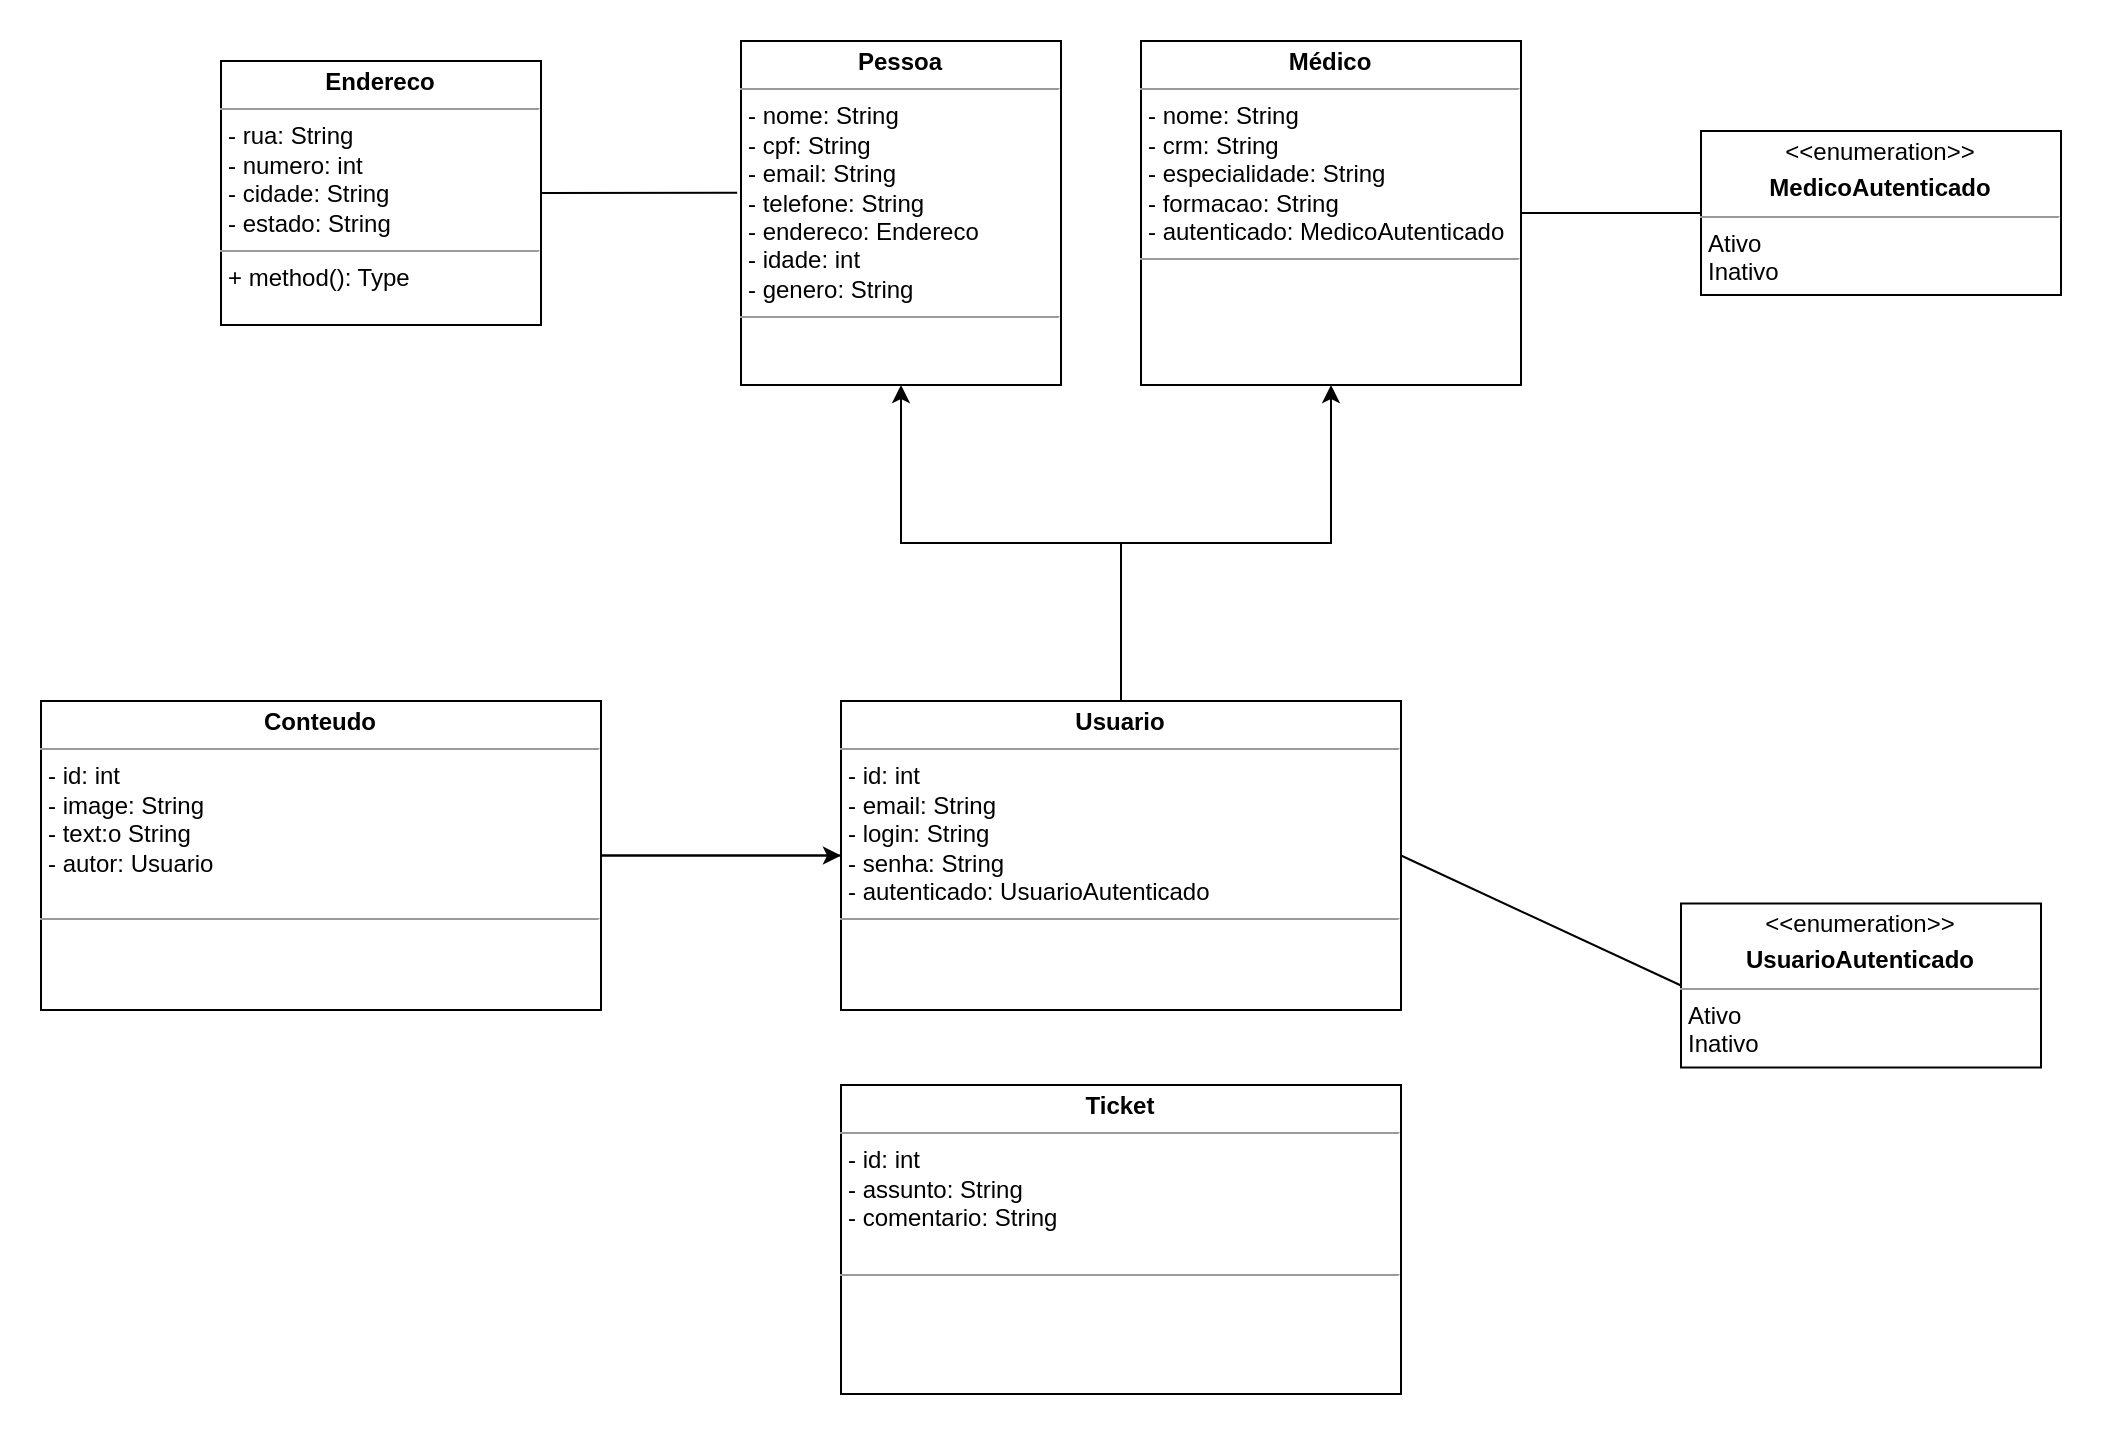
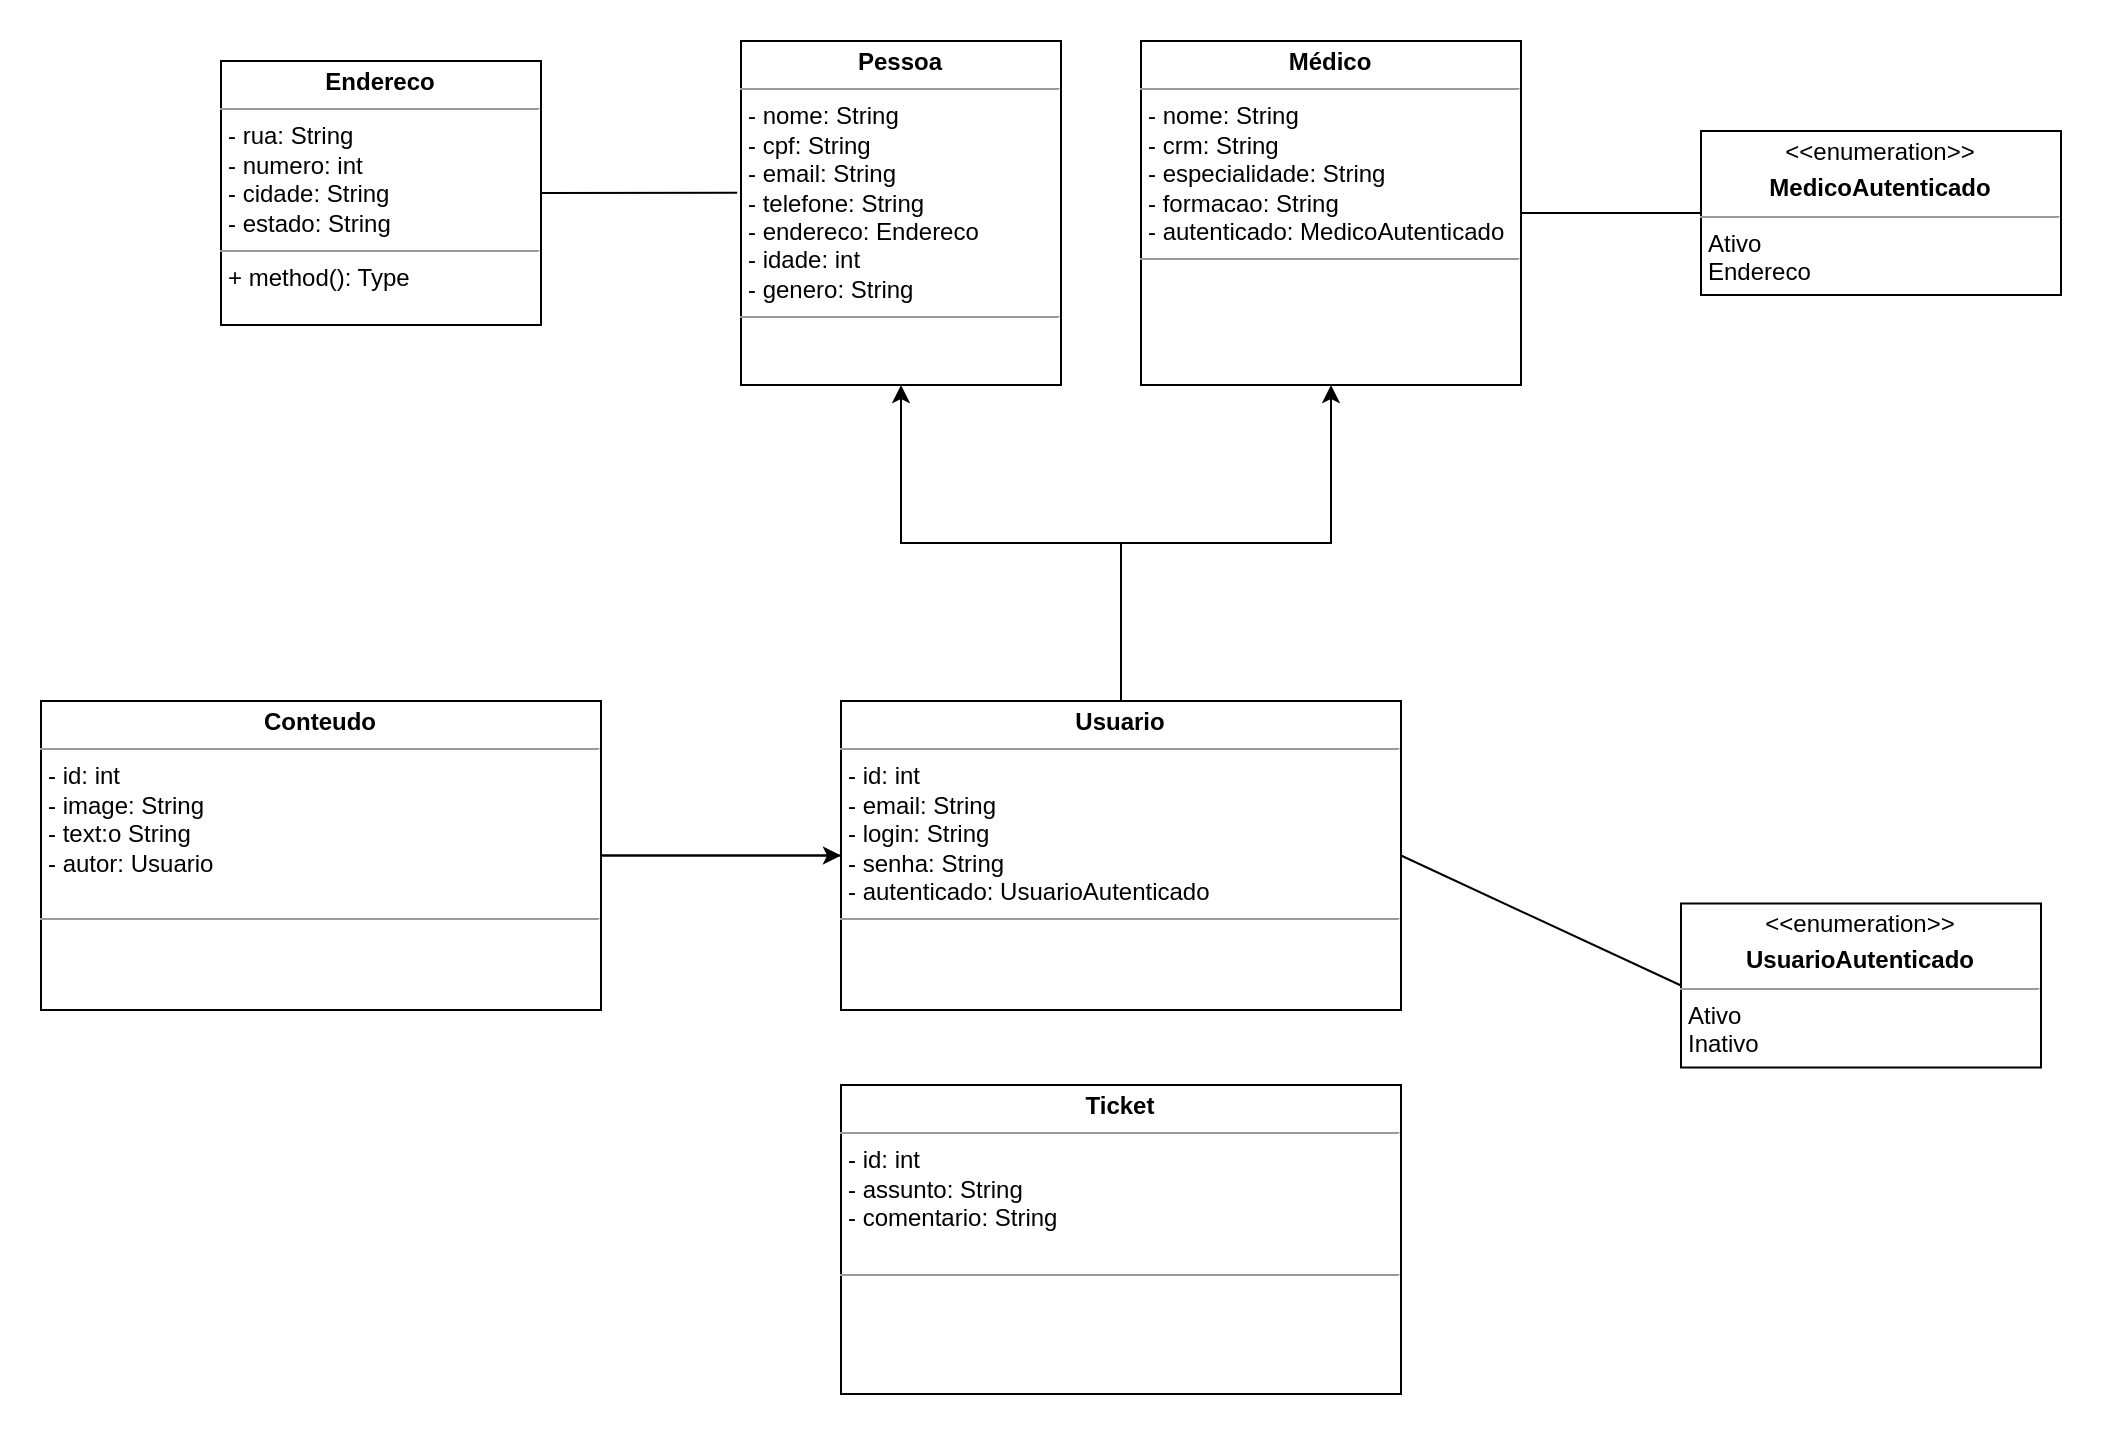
  <mxCell id="0" />
  <mxCell id="1" parent="0" />
  <mxCell id="2" style="edgeStyle=orthogonalEdgeStyle;rounded=0;orthogonalLoop=1;jettySize=auto;html=1;entryX=0.5;entryY=1;entryDx=0;entryDy=0;" edge="1" parent="1" source="4" target="5"><mxGeometry relative="1" as="geometry" /></mxCell>
  <mxCell id="3" style="edgeStyle=orthogonalEdgeStyle;rounded=0;orthogonalLoop=1;jettySize=auto;html=1;entryX=0.5;entryY=1;entryDx=0;entryDy=0;" edge="1" parent="1" source="4" target="8"><mxGeometry relative="1" as="geometry" /></mxCell>
  <mxCell id="4" value="&lt;p style=&quot;margin:0px;margin-top:4px;text-align:center;&quot;&gt;&lt;b&gt;Usuario&lt;/b&gt;&lt;/p&gt;&lt;hr size=&quot;1&quot;&gt;&lt;p style=&quot;margin:0px;margin-left:4px;&quot;&gt;&lt;span style=&quot;background-color: initial;&quot;&gt;- id: int&lt;/span&gt;&lt;br&gt;&lt;/p&gt;&lt;p style=&quot;margin:0px;margin-left:4px;&quot;&gt;&lt;span style=&quot;background-color: initial;&quot;&gt;- email: String&lt;/span&gt;&lt;/p&gt;&lt;p style=&quot;margin:0px;margin-left:4px;&quot;&gt;- login: String&lt;/p&gt;&lt;p style=&quot;margin:0px;margin-left:4px;&quot;&gt;- senha: String&lt;/p&gt;&lt;p style=&quot;margin:0px;margin-left:4px;&quot;&gt;- autenticado: UsuarioAutenticado&lt;/p&gt;&lt;hr size=&quot;1&quot;&gt;&lt;p style=&quot;margin:0px;margin-left:4px;&quot;&gt;&lt;br&gt;&lt;/p&gt;" style="verticalAlign=top;align=left;overflow=fill;fontSize=12;fontFamily=Helvetica;html=1;whiteSpace=wrap;" vertex="1" parent="1"><mxGeometry x="420" y="350" width="280" height="154.5" as="geometry" /></mxCell>
  <mxCell id="5" value="&lt;p style=&quot;margin:0px;margin-top:4px;text-align:center;&quot;&gt;&lt;b&gt;Pessoa&lt;/b&gt;&lt;/p&gt;&lt;hr size=&quot;1&quot;&gt;&lt;p style=&quot;border-color: var(--border-color); margin: 0px 0px 0px 4px;&quot;&gt;- nome: String&lt;/p&gt;&lt;p style=&quot;border-color: var(--border-color); margin: 0px 0px 0px 4px;&quot;&gt;- cpf: String&lt;/p&gt;&lt;p style=&quot;border-color: var(--border-color); margin: 0px 0px 0px 4px;&quot;&gt;- email: String&lt;/p&gt;&lt;p style=&quot;border-color: var(--border-color); margin: 0px 0px 0px 4px;&quot;&gt;- telefone: String&lt;/p&gt;&lt;p style=&quot;border-color: var(--border-color); margin: 0px 0px 0px 4px;&quot;&gt;- endereco: Endereco&lt;/p&gt;&lt;p style=&quot;border-color: var(--border-color); margin: 0px 0px 0px 4px;&quot;&gt;- idade: int&lt;/p&gt;&lt;p style=&quot;border-color: var(--border-color); margin: 0px 0px 0px 4px;&quot;&gt;- genero: String&lt;/p&gt;&lt;hr size=&quot;1&quot;&gt;&lt;p style=&quot;margin:0px;margin-left:4px;&quot;&gt;&lt;br&gt;&lt;/p&gt;" style="verticalAlign=top;align=left;overflow=fill;fontSize=12;fontFamily=Helvetica;html=1;whiteSpace=wrap;" vertex="1" parent="1"><mxGeometry x="370" y="20" width="160" height="172" as="geometry" /></mxCell>
  <mxCell id="6" style="edgeStyle=orthogonalEdgeStyle;rounded=0;orthogonalLoop=1;jettySize=auto;html=1;" edge="1" parent="1" source="7" target="4"><mxGeometry relative="1" as="geometry" /></mxCell>
  <mxCell id="7" value="&lt;p style=&quot;margin:0px;margin-top:4px;text-align:center;&quot;&gt;&lt;b&gt;Conteudo&lt;/b&gt;&lt;/p&gt;&lt;hr size=&quot;1&quot;&gt;&lt;p style=&quot;margin:0px;margin-left:4px;&quot;&gt;- id: int&lt;/p&gt;&lt;p style=&quot;margin:0px;margin-left:4px;&quot;&gt;- image: String&lt;/p&gt;&lt;p style=&quot;margin:0px;margin-left:4px;&quot;&gt;- text:o String&lt;/p&gt;&lt;p style=&quot;margin:0px;margin-left:4px;&quot;&gt;- autor: Usuario&lt;/p&gt;&lt;p style=&quot;margin:0px;margin-left:4px;&quot;&gt;&lt;br&gt;&lt;/p&gt;&lt;hr size=&quot;1&quot;&gt;&lt;p style=&quot;margin:0px;margin-left:4px;&quot;&gt;&lt;br&gt;&lt;/p&gt;" style="verticalAlign=top;align=left;overflow=fill;fontSize=12;fontFamily=Helvetica;html=1;whiteSpace=wrap;" vertex="1" parent="1"><mxGeometry x="20" y="350" width="280" height="154.5" as="geometry" /></mxCell>
  <mxCell id="8" value="&lt;p style=&quot;margin:0px;margin-top:4px;text-align:center;&quot;&gt;&lt;b&gt;Médico&lt;/b&gt;&lt;/p&gt;&lt;hr size=&quot;1&quot;&gt;&lt;p style=&quot;border-color: var(--border-color); margin: 0px 0px 0px 4px;&quot;&gt;- nome: String&lt;/p&gt;&lt;p style=&quot;border-color: var(--border-color); margin: 0px 0px 0px 4px;&quot;&gt;- crm: String&lt;br&gt;&lt;/p&gt;&lt;p style=&quot;border-color: var(--border-color); margin: 0px 0px 0px 4px;&quot;&gt;- especialidade: String&lt;/p&gt;&lt;p style=&quot;border-color: var(--border-color); margin: 0px 0px 0px 4px;&quot;&gt;- formacao: String&lt;/p&gt;&lt;p style=&quot;border-color: var(--border-color); margin: 0px 0px 0px 4px;&quot;&gt;- autenticado: MedicoAutenticado&lt;/p&gt;&lt;hr size=&quot;1&quot;&gt;&lt;p style=&quot;margin:0px;margin-left:4px;&quot;&gt;&lt;br&gt;&lt;/p&gt;" style="verticalAlign=top;align=left;overflow=fill;fontSize=12;fontFamily=Helvetica;html=1;whiteSpace=wrap;" vertex="1" parent="1"><mxGeometry x="570" y="20" width="190" height="172" as="geometry" /></mxCell>
  <mxCell id="9" value="&lt;p style=&quot;margin:0px;margin-top:4px;text-align:center;&quot;&gt;&lt;b&gt;Endereco&lt;/b&gt;&lt;/p&gt;&lt;hr size=&quot;1&quot;&gt;&lt;p style=&quot;margin:0px;margin-left:4px;&quot;&gt;- rua: String&lt;br&gt;&lt;/p&gt;&lt;p style=&quot;margin:0px;margin-left:4px;&quot;&gt;- numero: int&lt;/p&gt;&lt;p style=&quot;margin:0px;margin-left:4px;&quot;&gt;- cidade: String&lt;/p&gt;&lt;p style=&quot;margin:0px;margin-left:4px;&quot;&gt;- estado: String&lt;/p&gt;&lt;hr size=&quot;1&quot;&gt;&lt;p style=&quot;margin:0px;margin-left:4px;&quot;&gt;+ method(): Type&lt;/p&gt;" style="verticalAlign=top;align=left;overflow=fill;fontSize=12;fontFamily=Helvetica;html=1;whiteSpace=wrap;" vertex="1" parent="1"><mxGeometry x="110" y="30" width="160" height="132" as="geometry" /></mxCell>
  <mxCell id="10" value="" style="endArrow=none;html=1;rounded=0;entryX=1;entryY=0.5;entryDx=0;entryDy=0;exitX=-0.012;exitY=0.441;exitDx=0;exitDy=0;exitPerimeter=0;" edge="1" parent="1" source="5" target="9"><mxGeometry width="50" height="50" relative="1" as="geometry"><mxPoint x="630" y="390" as="sourcePoint" /><mxPoint x="680" y="340" as="targetPoint" /></mxGeometry></mxCell>
- <mxCell id="11" value="&lt;p style=&quot;margin:0px;margin-top:4px;text-align:center;&quot;&gt;&amp;lt;&amp;lt;enumeration&amp;gt;&amp;gt;&lt;/p&gt;&lt;p style=&quot;margin:0px;margin-top:4px;text-align:center;&quot;&gt;&lt;b&gt;MedicoAutenticado&lt;/b&gt;&lt;/p&gt;&lt;hr size=&quot;1&quot;&gt;&lt;p style=&quot;margin:0px;margin-left:4px;&quot;&gt;Ativo&lt;/p&gt;&lt;p style=&quot;margin:0px;margin-left:4px;&quot;&gt;Inativo&lt;/p&gt;" style="verticalAlign=top;align=left;overflow=fill;fontSize=12;fontFamily=Helvetica;html=1;whiteSpace=wrap;" vertex="1" parent="1"><mxGeometry x="850" y="65" width="180" height="82" as="geometry" /></mxCell>
+ <mxCell id="11" value="&lt;p style=&quot;margin:0px;margin-top:4px;text-align:center;&quot;&gt;&amp;lt;&amp;lt;enumeration&amp;gt;&amp;gt;&lt;/p&gt;&lt;p style=&quot;margin:0px;margin-top:4px;text-align:center;&quot;&gt;&lt;b&gt;MedicoAutenticado&lt;/b&gt;&lt;/p&gt;&lt;hr size=&quot;1&quot;&gt;&lt;p style=&quot;margin:0px;margin-left:4px;&quot;&gt;Ativo&lt;/p&gt;&lt;p style=&quot;margin:0px;margin-left:4px;&quot;&gt;Endereco&lt;/p&gt;" style="verticalAlign=top;align=left;overflow=fill;fontSize=12;fontFamily=Helvetica;html=1;whiteSpace=wrap;" vertex="1" parent="1"><mxGeometry x="850" y="65" width="180" height="82" as="geometry" /></mxCell>
  <mxCell id="12" value="&lt;p style=&quot;margin:0px;margin-top:4px;text-align:center;&quot;&gt;&amp;lt;&amp;lt;enumeration&amp;gt;&amp;gt;&lt;/p&gt;&lt;p style=&quot;margin:0px;margin-top:4px;text-align:center;&quot;&gt;&lt;b&gt;UsuarioAutenticado&lt;/b&gt;&lt;/p&gt;&lt;hr size=&quot;1&quot;&gt;&lt;p style=&quot;margin:0px;margin-left:4px;&quot;&gt;Ativo&lt;/p&gt;&lt;p style=&quot;margin:0px;margin-left:4px;&quot;&gt;Inativo&lt;/p&gt;" style="verticalAlign=top;align=left;overflow=fill;fontSize=12;fontFamily=Helvetica;html=1;whiteSpace=wrap;" vertex="1" parent="1"><mxGeometry x="840" y="451.25" width="180" height="82" as="geometry" /></mxCell>
  <mxCell id="13" value="" style="endArrow=none;html=1;rounded=0;entryX=1;entryY=0.5;entryDx=0;entryDy=0;exitX=0;exitY=0.5;exitDx=0;exitDy=0;" edge="1" parent="1" source="4" target="7"><mxGeometry width="50" height="50" relative="1" as="geometry"><mxPoint x="398" y="425.75" as="sourcePoint" /><mxPoint x="300" y="425.75" as="targetPoint" /></mxGeometry></mxCell>
  <mxCell id="14" value="" style="endArrow=none;html=1;rounded=0;entryX=1;entryY=0.5;entryDx=0;entryDy=0;exitX=0;exitY=0.5;exitDx=0;exitDy=0;" edge="1" parent="1" source="12" target="4"><mxGeometry width="50" height="50" relative="1" as="geometry"><mxPoint x="430" y="436" as="sourcePoint" /><mxPoint x="310" y="436" as="targetPoint" /></mxGeometry></mxCell>
  <mxCell id="15" value="" style="endArrow=none;html=1;rounded=0;entryX=1;entryY=0.5;entryDx=0;entryDy=0;exitX=0;exitY=0.5;exitDx=0;exitDy=0;" edge="1" parent="1" source="11" target="8"><mxGeometry width="50" height="50" relative="1" as="geometry"><mxPoint x="440" y="446" as="sourcePoint" /><mxPoint x="320" y="446" as="targetPoint" /></mxGeometry></mxCell>
  <mxCell id="16" value="&lt;p style=&quot;margin:0px;margin-top:4px;text-align:center;&quot;&gt;&lt;b&gt;Ticket&lt;/b&gt;&lt;/p&gt;&lt;hr size=&quot;1&quot;&gt;&lt;p style=&quot;margin:0px;margin-left:4px;&quot;&gt;- id: int&lt;/p&gt;&lt;p style=&quot;margin:0px;margin-left:4px;&quot;&gt;- assunto: String&lt;/p&gt;&lt;p style=&quot;margin:0px;margin-left:4px;&quot;&gt;- comentario: String&lt;/p&gt;&lt;p style=&quot;margin:0px;margin-left:4px;&quot;&gt;&lt;br&gt;&lt;/p&gt;&lt;hr size=&quot;1&quot;&gt;&lt;p style=&quot;margin:0px;margin-left:4px;&quot;&gt;&lt;br&gt;&lt;/p&gt;" style="verticalAlign=top;align=left;overflow=fill;fontSize=12;fontFamily=Helvetica;html=1;whiteSpace=wrap;" vertex="1" parent="1"><mxGeometry x="420" y="542" width="280" height="154.5" as="geometry" /></mxCell>
